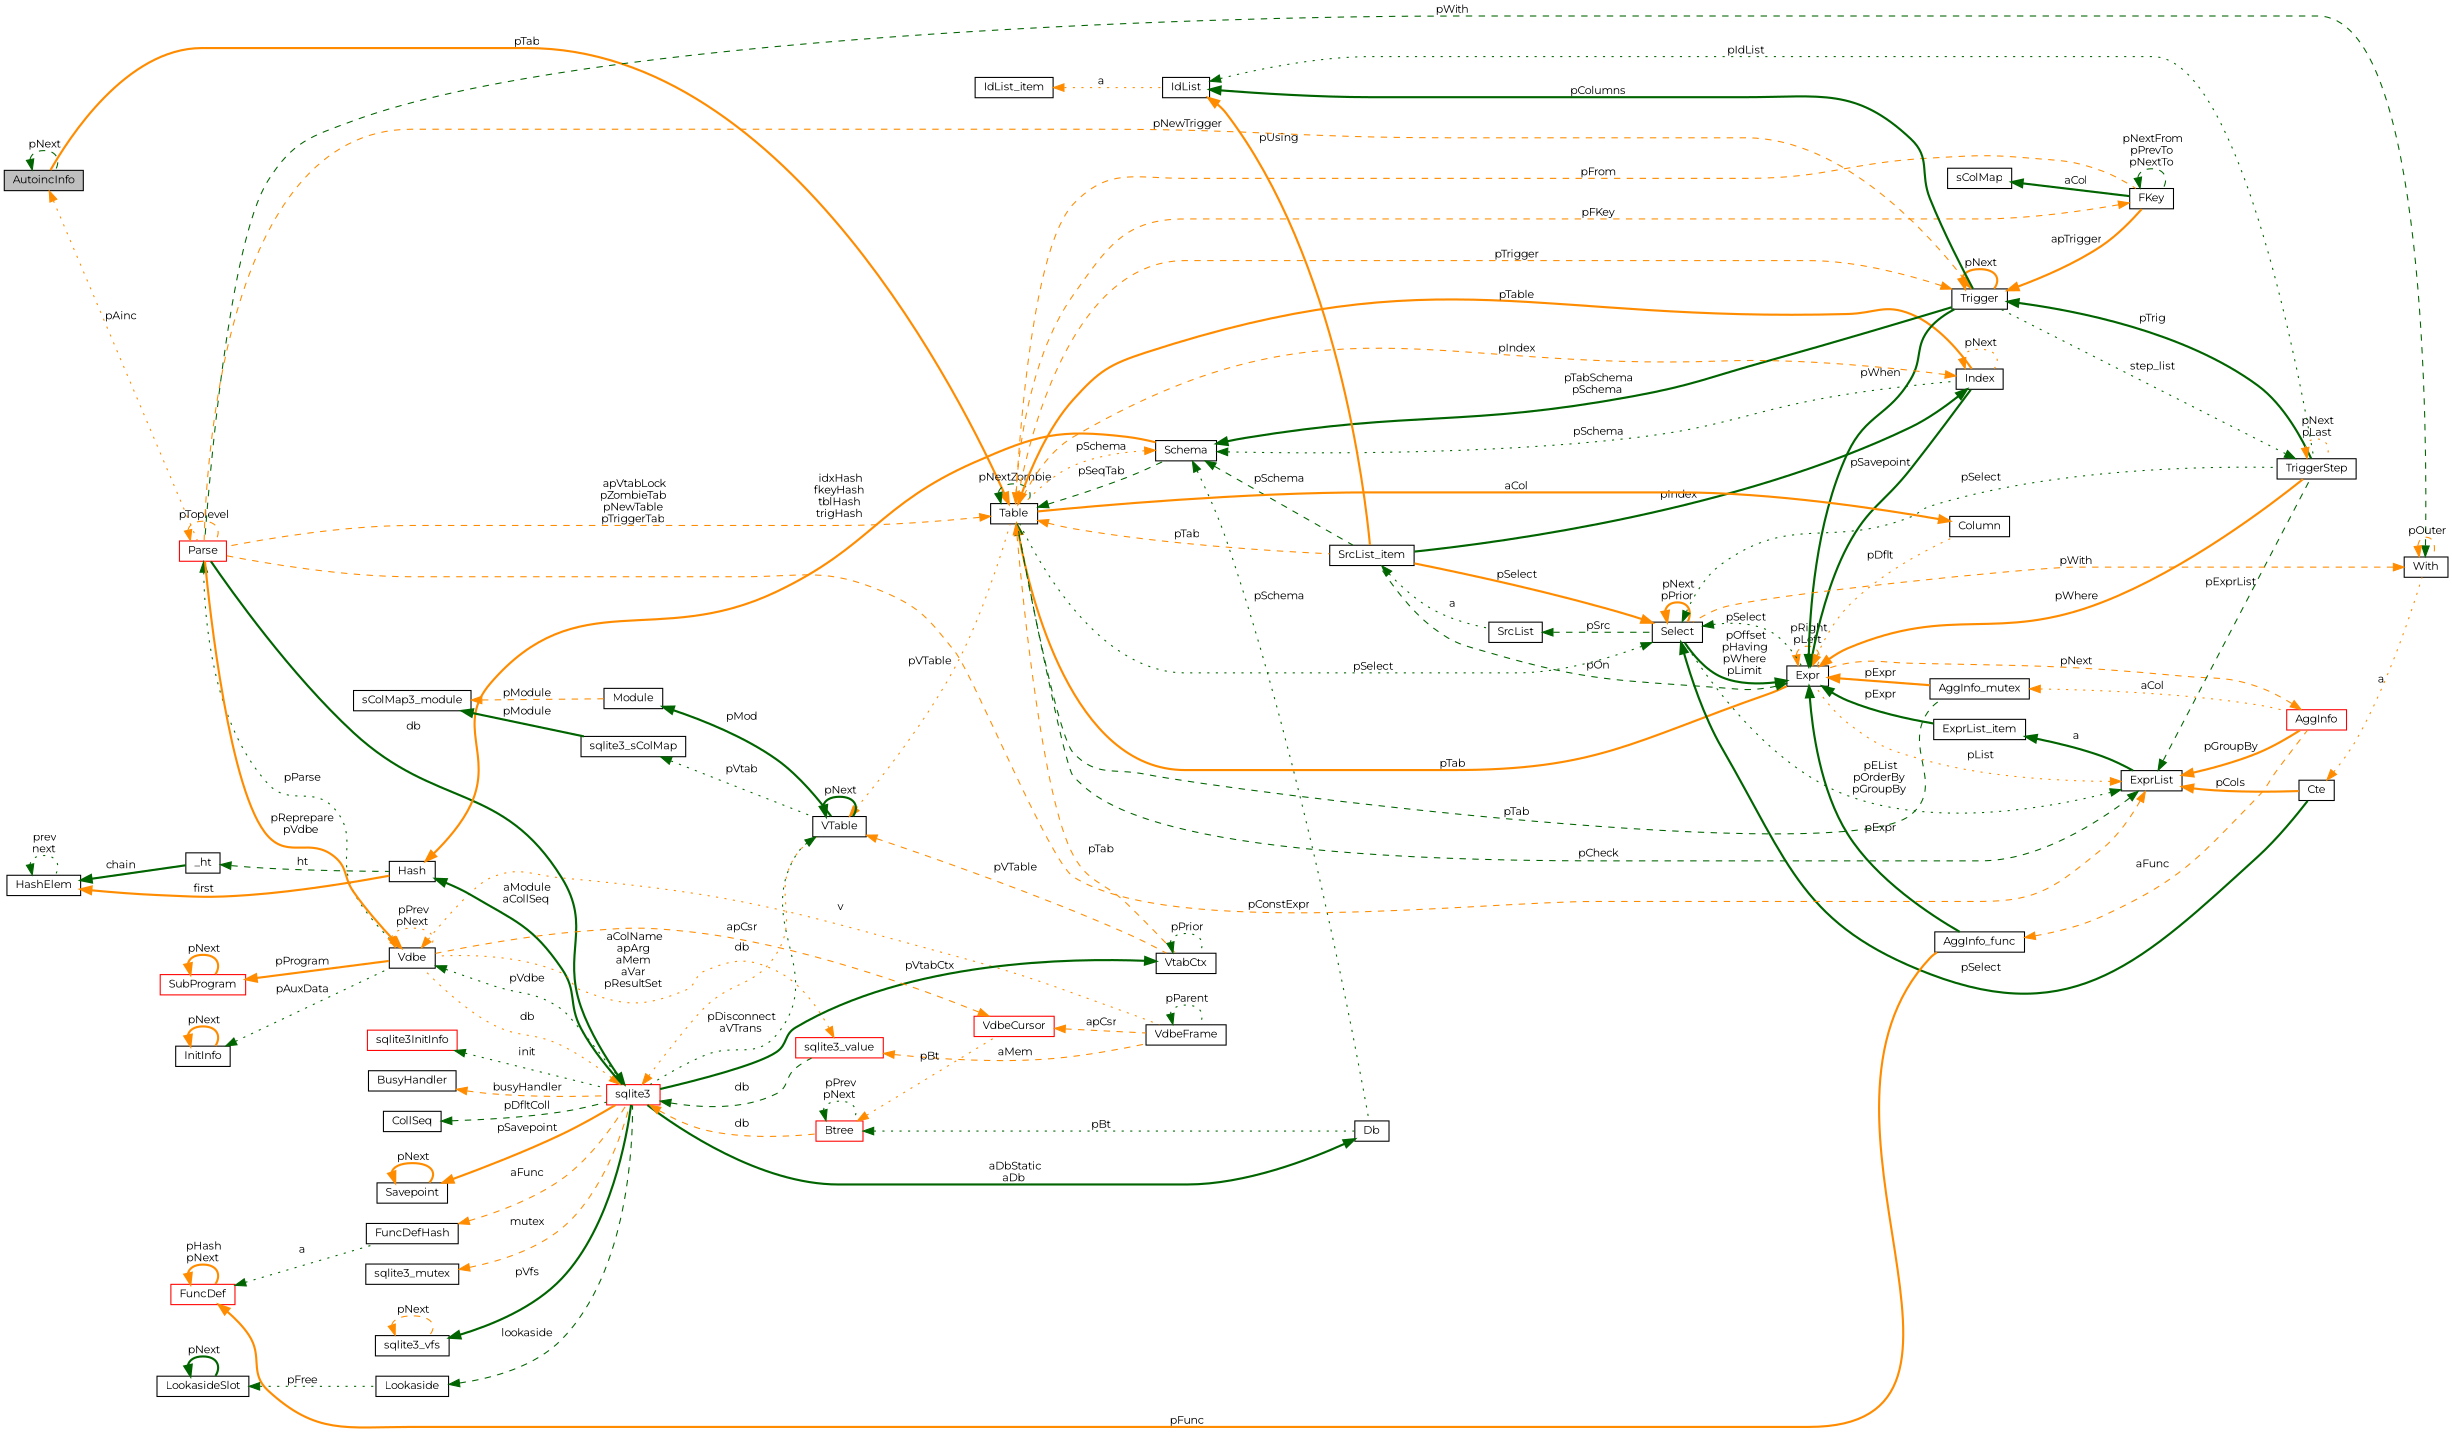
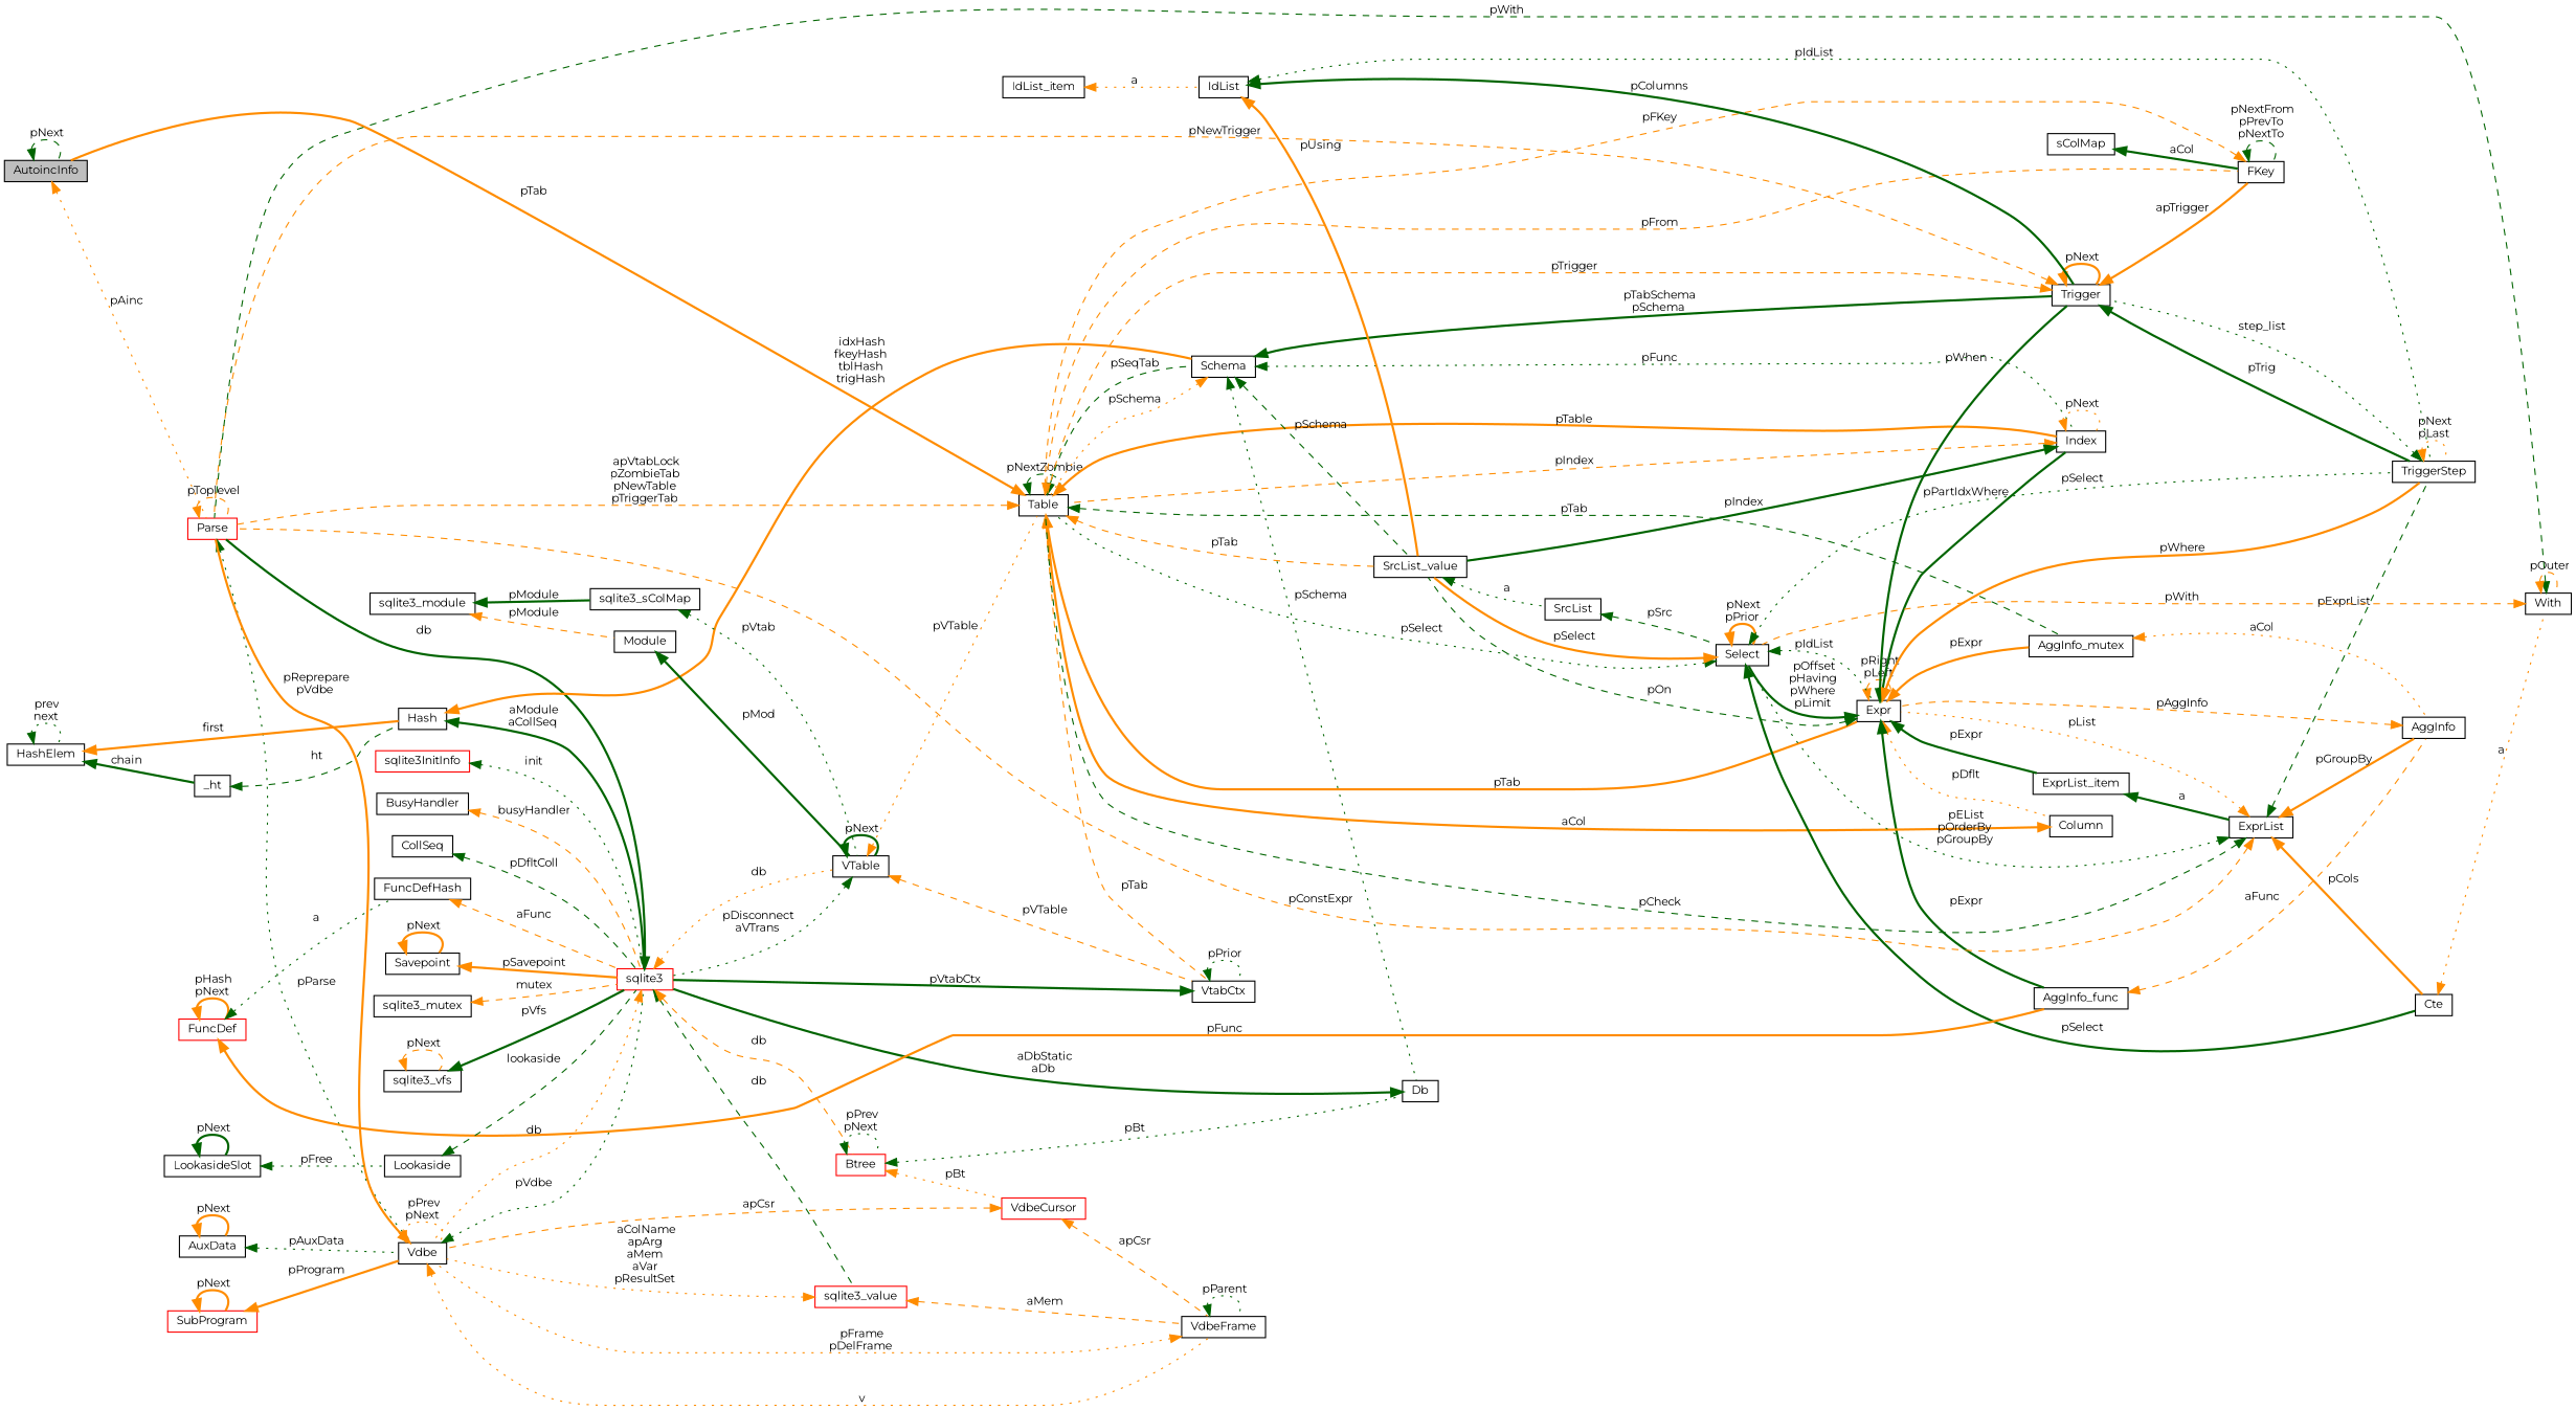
  digraph {
    fontname=Montserrat
    rankdir=LR
    node [color=black fillcolor=white fontname=Montserrat fontsize=10 shape=record style=filled]
    edge [color=darkorange dir=back fontname=Montserrat fontsize=10 labelfontname=Helvetica labelfontsize=10 style=bold]
    n1 [fillcolor=grey75 fontcolor=black height=0.2 label=AutoincInfo width=0.4]
    n2 [color=red height=0.2 label=Parse width=0.4]
    n3 [height=0.2 label=Vdbe width=0.4]
    n4 [height=0.2 label=Table width=0.4]
    n5 [height=0.2 label=Schema width=0.4]
    n6 [height=0.2 label=Expr width=0.4]
    n7 [height=0.2 label=AggInfo_mutex width=0.4]
-   n8 [height=0.2 label=SrcList_item width=0.4]
+   n8 [height=0.2 label=SrcList_value width=0.4]
    n9 [height=0.2 label=Index width=0.4]
    n10 [height=0.2 label=FKey width=0.4]
    n11 [height=0.2 label=VtabCtx width=0.4]
    n12 [height=0.2 label=Trigger width=0.4]
    n13 [height=0.2 label=Db width=0.4]
    n14 [height=0.2 label=Column width=0.4]
    n15 [height=0.2 label=AggInfo_func width=0.4]
    n16 [height=0.2 label=ExprList_item width=0.4]
    n17 [height=0.2 label=Select width=0.4]
    n18 [height=0.2 label=TriggerStep width=0.4]
-   n19 [color=red height=0.2 label=AggInfo width=0.4]
+   n19 [height=0.2 label=AggInfo width=0.4]
    n20 [height=0.2 label=SrcList width=0.4]
    n21 [color=red height=0.2 label=sqlite3 width=0.4]
    n22 [height=0.2 label=Hash width=0.4]
    n23 [height=0.2 label=VTable width=0.4]
    n24 [color=red height=0.2 label=sqlite3_value width=0.4]
    n25 [color=red height=0.2 label=Btree width=0.4]
    n26 [height=0.2 label=_ht width=0.4]
    n27 [height=0.2 label=HashElem width=0.4]
    n28 [height=0.2 label=ExprList width=0.4]
    n29 [height=0.2 label=Cte width=0.4]
    n30 [color=red height=0.2 label=FuncDef width=0.4]
    n31 [height=0.2 label=FuncDefHash width=0.4]
    n32 [height=0.2 label=With width=0.4]
    n33 [height=0.2 label=IdList width=0.4]
    n34 [height=0.2 label=IdList_item width=0.4]
    n35 [height=0.2 label=sColMap width=0.4]
    n36 [height=0.2 label=VdbeFrame width=0.4]
    n37 [color=red height=0.2 label=VdbeCursor width=0.4]
-   n38 [height=0.2 label=InitInfo width=0.4]
+   n38 [height=0.2 label=AuxData width=0.4]
    n39 [color=red height=0.2 label=SubProgram width=0.4]
    n40 [height=0.2 label=Savepoint width=0.4]
    n41 [height=0.2 label=Lookaside width=0.4]
    n42 [height=0.2 label=LookasideSlot width=0.4]
    n43 [height=0.2 label=sqlite3_mutex width=0.4]
    n44 [height=0.2 label=sqlite3_vfs width=0.4]
    n45 [color=red height=0.2 label=sqlite3InitInfo width=0.4]
    n46 [height=0.2 label=BusyHandler width=0.4]
    n47 [height=0.2 label=CollSeq width=0.4]
    n48 [height=0.2 label=Module width=0.4]
-   n49 [height=0.2 label=sColMap3_module width=0.4]
+   n49 [height=0.2 label=sqlite3_module width=0.4]
    n50 [height=0.2 label=sqlite3_sColMap width=0.4]
    n1 -> n1 [color=darkgreen label=" pNext" style=dashed]
    n1 -> n2 [label=" pAinc" style=dotted]
    n2 -> n2 [label=" pToplevel" style=dashed]
    n2 -> n3 [color=darkgreen label=" pParse" style=dotted]
    n3 -> n2 [label=" pReprepare\npVdbe"]
    n3 -> n3 [label=" pPrev\npNext" style=dotted]
    n3 -> n21 [color=darkgreen label=" pVdbe" style=dotted]
    n3 -> n36 [label=" v" style=dotted]
    n4 -> n1 [label=" pTab"]
    n4 -> n2 [label=" apVtabLock\npZombieTab\npNewTable\npTriggerTab" style=dashed]
    n4 -> n4 [color=darkgreen label=" pNextZombie" style=dashed]
    n4 -> n5 [color=darkgreen label=" pSeqTab" style=dashed]
    n4 -> n6 [label=" pTab"]
    n4 -> n7 [color=darkgreen label=" pTab" style=dashed]
    n4 -> n8 [label=" pTab" style=dashed]
    n4 -> n9 [label=" pTable"]
    n4 -> n10 [label=" pFrom" style=dashed]
    n4 -> n11 [label=" pTab" style=dashed]
    n5 -> n4 [label=" pSchema" style=dotted]
    n5 -> n8 [color=darkgreen label=" pSchema" style=dashed]
-   n5 -> n9 [color=darkgreen label=" pSchema" style=dotted]
+   n5 -> n9 [color=darkgreen label=" pFunc" style=dotted]
    n5 -> n12 [color=darkgreen label=" pTabSchema\npSchema"]
    n5 -> n13 [color=darkgreen label=" pSchema" style=dotted]
    n6 -> n6 [label=" pRight\npLeft" style=dashed]
    n6 -> n7 [label=" pExpr"]
    n6 -> n8 [color=darkgreen label=" pOn" style=dashed]
-   n6 -> n9 [color=darkgreen label=" pSavepoint"]
+   n6 -> n9 [color=darkgreen label=" pPartIdxWhere"]
    n6 -> n12 [color=darkgreen label=" pWhen"]
    n6 -> n14 [label=" pDflt" style=dotted]
    n6 -> n15 [color=darkgreen label=" pExpr"]
    n6 -> n16 [color=darkgreen label=" pExpr"]
    n6 -> n17 [color=darkgreen label=" pOffset\npHaving\npWhere\npLimit"]
    n6 -> n18 [label=" pWhere"]
    n7 -> n19 [label=" aCol" style=dotted]
    n8 -> n20 [color=darkgreen label=" a" style=dotted]
    n9 -> n4 [label=" pIndex" style=dashed]
    n9 -> n8 [color=darkgreen label=" pIndex"]
    n9 -> n9 [label=" pNext" style=dotted]
    n10 -> n4 [label=" pFKey" style=dashed]
    n10 -> n10 [color=darkgreen label=" pNextFrom\npPrevTo\npNextTo" style=dashed]
    n11 -> n11 [color=darkgreen label=" pPrior" style=dotted]
    n11 -> n21 [color=darkgreen label=" pVtabCtx"]
    n12 -> n2 [label=" pNewTrigger" style=dashed]
    n12 -> n4 [label=" pTrigger" style=dashed]
    n12 -> n10 [label=" apTrigger"]
    n12 -> n12 [label=" pNext"]
    n12 -> n18 [color=darkgreen label=" pTrig"]
    n13 -> n21 [color=darkgreen label=" aDbStatic\naDb"]
    n14 -> n4 [label=" aCol"]
    n15 -> n19 [label=" aFunc" style=dashed]
    n16 -> n28 [color=darkgreen label=" a"]
    n17 -> n4 [color=darkgreen label=" pSelect" style=dotted]
-   n17 -> n6 [color=darkgreen label=" pSelect" style=dotted]
+   n17 -> n6 [color=darkgreen label=" pIdList" style=dotted]
    n17 -> n8 [label=" pSelect"]
    n17 -> n17 [label=" pNext\npPrior"]
    n17 -> n18 [color=darkgreen label=" pSelect" style=dotted]
    n17 -> n29 [color=darkgreen label=" pSelect"]
    n18 -> n12 [color=darkgreen label=" step_list" style=dotted]
    n18 -> n18 [label=" pNext\npLast" style=dotted]
-   n19 -> n6 [label=" pNext" style=dashed]
+   n19 -> n6 [label=" pAggInfo" style=dashed]
    n20 -> n17 [color=darkgreen label=" pSrc" style=dashed]
    n21 -> n2 [color=darkgreen label=" db"]
    n21 -> n3 [label=" db" style=dotted]
    n21 -> n23 [label=" db" style=dotted]
    n21 -> n24 [color=darkgreen label=" db" style=dashed]
    n21 -> n25 [label=" db" style=dashed]
    n22 -> n5 [label=" idxHash\nfkeyHash\ntblHash\ntrigHash"]
    n22 -> n21 [color=darkgreen label=" aModule\naCollSeq"]
    n23 -> n4 [label=" pVTable" style=dotted]
    n23 -> n11 [label=" pVTable" style=dashed]
    n23 -> n21 [color=darkgreen label=" pDisconnect\naVTrans" style=dotted]
    n23 -> n23 [color=darkgreen label=" pNext"]
    n24 -> n3 [label=" aColName\napArg\naMem\naVar\npResultSet" style=dotted]
    n24 -> n36 [label=" aMem" style=dashed]
    n25 -> n13 [color=darkgreen label=" pBt" style=dotted]
    n25 -> n25 [color=darkgreen label=" pPrev\npNext" style=dotted]
    n25 -> n37 [label=" pBt" style=dotted]
    n26 -> n22 [color=darkgreen label=" ht" style=dashed]
    n27 -> n22 [label=" first"]
    n27 -> n26 [color=darkgreen label=" chain"]
    n27 -> n27 [color=darkgreen label=" prev\nnext" style=dotted]
    n28 -> n2 [label=" pConstExpr" style=dashed]
    n28 -> n4 [color=darkgreen label=" pCheck" style=dashed]
    n28 -> n6 [label=" pList" style=dotted]
    n28 -> n17 [color=darkgreen label=" pEList\npOrderBy\npGroupBy" style=dotted]
    n28 -> n18 [color=darkgreen label=" pExprList" style=dashed]
    n28 -> n19 [label=" pGroupBy"]
    n28 -> n29 [label=" pCols"]
    n29 -> n32 [label=" a" style=dotted]
    n30 -> n15 [label=" pFunc"]
    n30 -> n30 [label=" pHash\npNext"]
    n30 -> n31 [color=darkgreen label=" a" style=dotted]
    n31 -> n21 [label=" aFunc" style=dashed]
    n32 -> n2 [color=darkgreen label=" pWith" style=dashed]
    n32 -> n17 [label=" pWith" style=dashed]
    n32 -> n32 [label=" pOuter" style=dashed]
    n33 -> n8 [label=" pUsing"]
    n33 -> n12 [color=darkgreen label=" pColumns"]
    n33 -> n18 [color=darkgreen label=" pIdList" style=dotted]
    n34 -> n33 [label=" a" style=dotted]
    n35 -> n10 [color=darkgreen label=" aCol"]
+   n36 -> n3 [label=" pFrame\npDelFrame" style=dotted]
    n36 -> n36 [color=darkgreen label=" pParent" style=dotted]
    n37 -> n3 [label=" apCsr" style=dashed]
    n37 -> n36 [label=" apCsr" style=dashed]
    n38 -> n3 [color=darkgreen label=" pAuxData" style=dotted]
    n38 -> n38 [label=" pNext"]
    n39 -> n3 [label=" pProgram"]
    n39 -> n39 [label=" pNext"]
    n40 -> n21 [label=" pSavepoint"]
    n40 -> n40 [label=" pNext"]
    n41 -> n21 [color=darkgreen label=" lookaside" style=dashed]
    n42 -> n41 [color=darkgreen label=" pFree" style=dotted]
    n42 -> n42 [color=darkgreen label=" pNext"]
    n43 -> n21 [label=" mutex" style=dashed]
    n44 -> n21 [color=darkgreen label=" pVfs"]
    n44 -> n44 [label=" pNext" style=dashed]
    n45 -> n21 [color=darkgreen label=" init" style=dotted]
    n46 -> n21 [label=" busyHandler" style=dashed]
    n47 -> n21 [color=darkgreen label=" pDfltColl" style=dashed]
    n48 -> n23 [color=darkgreen label=" pMod"]
    n49 -> n48 [label=" pModule" style=dashed]
    n49 -> n50 [color=darkgreen label=" pModule"]
    n50 -> n23 [color=darkgreen label=" pVtab" style=dotted]
  }
